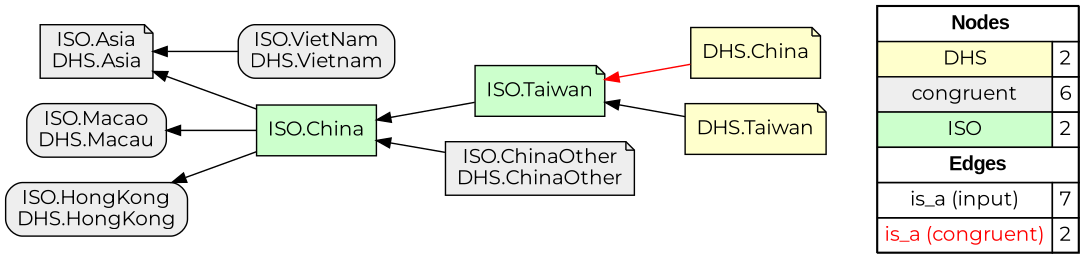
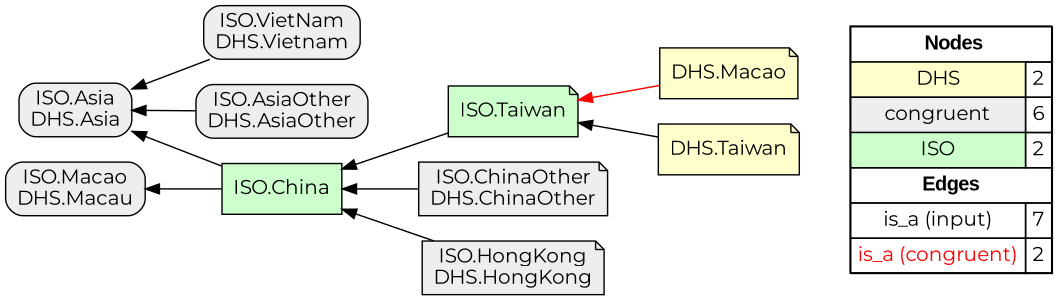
  digraph {
    fontname=Montserrat
    rankdir=RL
    node [fillcolor="#EEEEEE" fontname=Montserrat shape=box style="filled,rounded"]
    edge [arrowhead=normal color="#000000" constraint=true fontname=Montserrat penwidth=1 style=solid]
    n1 [fillcolor=white label=<   <TABLE BORDER="0" CELLBORDER="1" CELLSPACING="0" CELLPADDING="4">  <TR> <TD COLSPAN="2"><font face="Arial Black"> Nodes</font></TD> </TR>  <TR>   <TD bgcolor="#FFFFCC" fontname="helvetica">DHS</TD>   <TD>2</TD>   </TR>  <TR>   <TD bgcolor="#EEEEEE" fontname="helvetica">congruent</TD>   <TD>6</TD>   </TR>  <TR>   <TD bgcolor="#CCFFCC" fontname="helvetica">ISO</TD>   <TD>2</TD>   </TR>  <TR> <TD COLSPAN="2"><font face = "Arial Black"> Edges </font></TD> </TR>  <TR>   <TD><font color ="#000000">is_a (input)</font></TD><TD>7</TD> </TR> <TR>   <TD><font color ="#FF0000">is_a (congruent)</font></TD><TD>2</TD> </TR> </TABLE>   > margin=0 style=filled]
-   "DHS.China" [fillcolor="#FFFFCC" shape=note style=filled]
+   "DHS.China" [fillcolor="#FFFFCC" shape=note style=filled label="DHS.Macao"]
    "ISO.Taiwan" [fillcolor="#CCFFCC" shape=note style=filled]
    "ISO.China" [fillcolor="#CCFFCC" style=filled]
    "DHS.Taiwan" [fillcolor="#FFFFCC" shape=note style=filled]
    "ISO.VietNam\nDHS.Vietnam"
-   "ISO.Asia\nDHS.Asia" [shape=note]
+   "ISO.Asia\nDHS.Asia"
    "ISO.ChinaOther\nDHS.ChinaOther" [shape=note]
    "ISO.Macao\nDHS.Macau"
-   "ISO.HongKong\nDHS.HongKong"
+   "ISO.AsiaOther\nDHS.AsiaOther"
+   "ISO.HongKong\nDHS.HongKong" [shape=note]
    subgraph sub_1 {
      rank=source
      n1
    }
    "DHS.China" -> "ISO.Taiwan" [color="#FF0000"]
    "ISO.Taiwan" -> "ISO.China"
    "ISO.China" -> "ISO.Asia\nDHS.Asia"
    "ISO.China" -> "ISO.Macao\nDHS.Macau"
    "DHS.Taiwan" -> "ISO.Taiwan"
    "ISO.VietNam\nDHS.Vietnam" -> "ISO.Asia\nDHS.Asia"
    "ISO.ChinaOther\nDHS.ChinaOther" -> "ISO.China"
-   "ISO.China" -> "ISO.HongKong\nDHS.HongKong"
+   "ISO.AsiaOther\nDHS.AsiaOther" -> "ISO.Asia\nDHS.Asia"
+   "ISO.HongKong\nDHS.HongKong" -> "ISO.China"
  }
